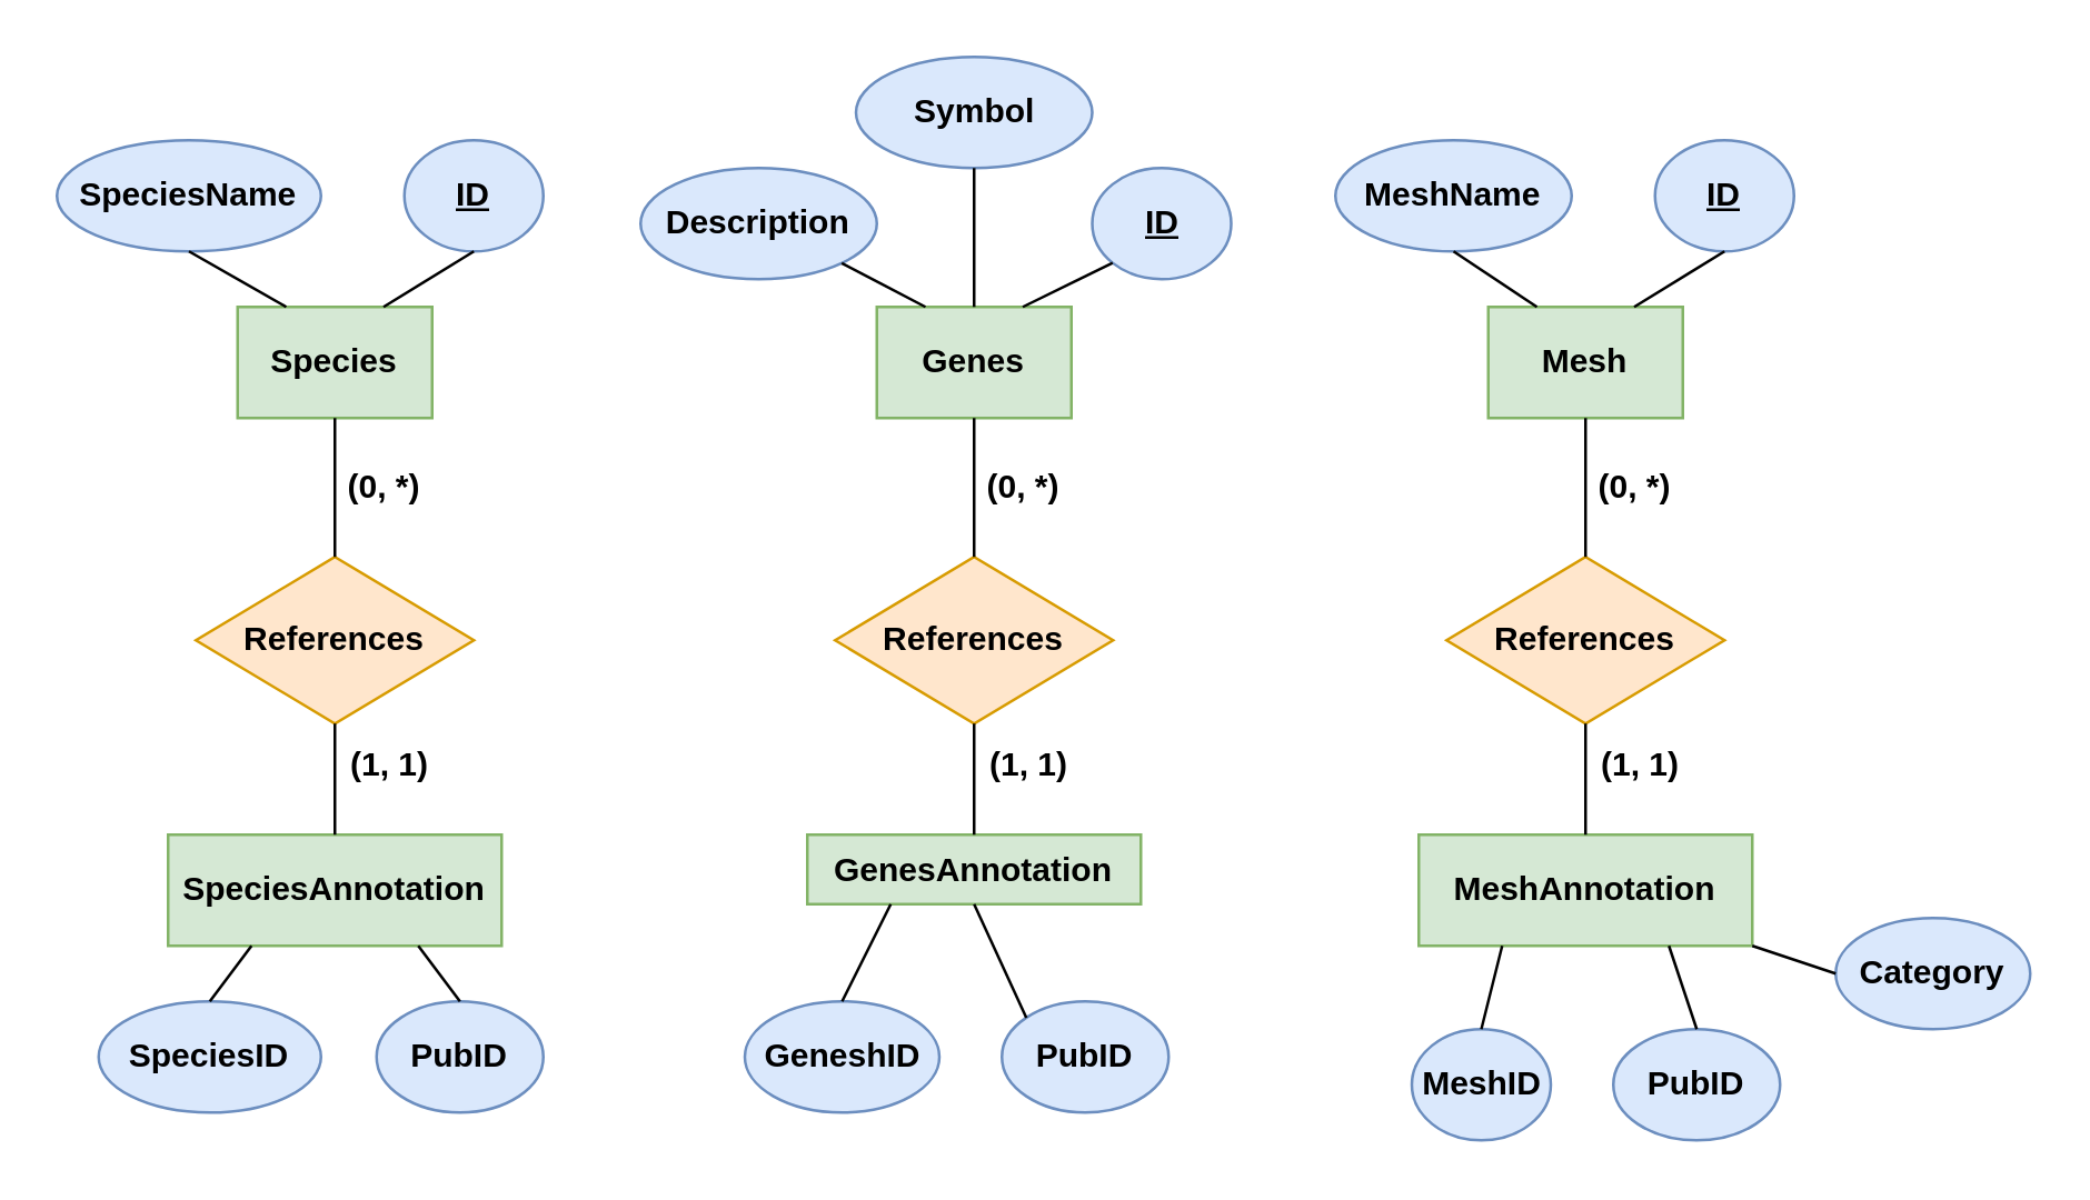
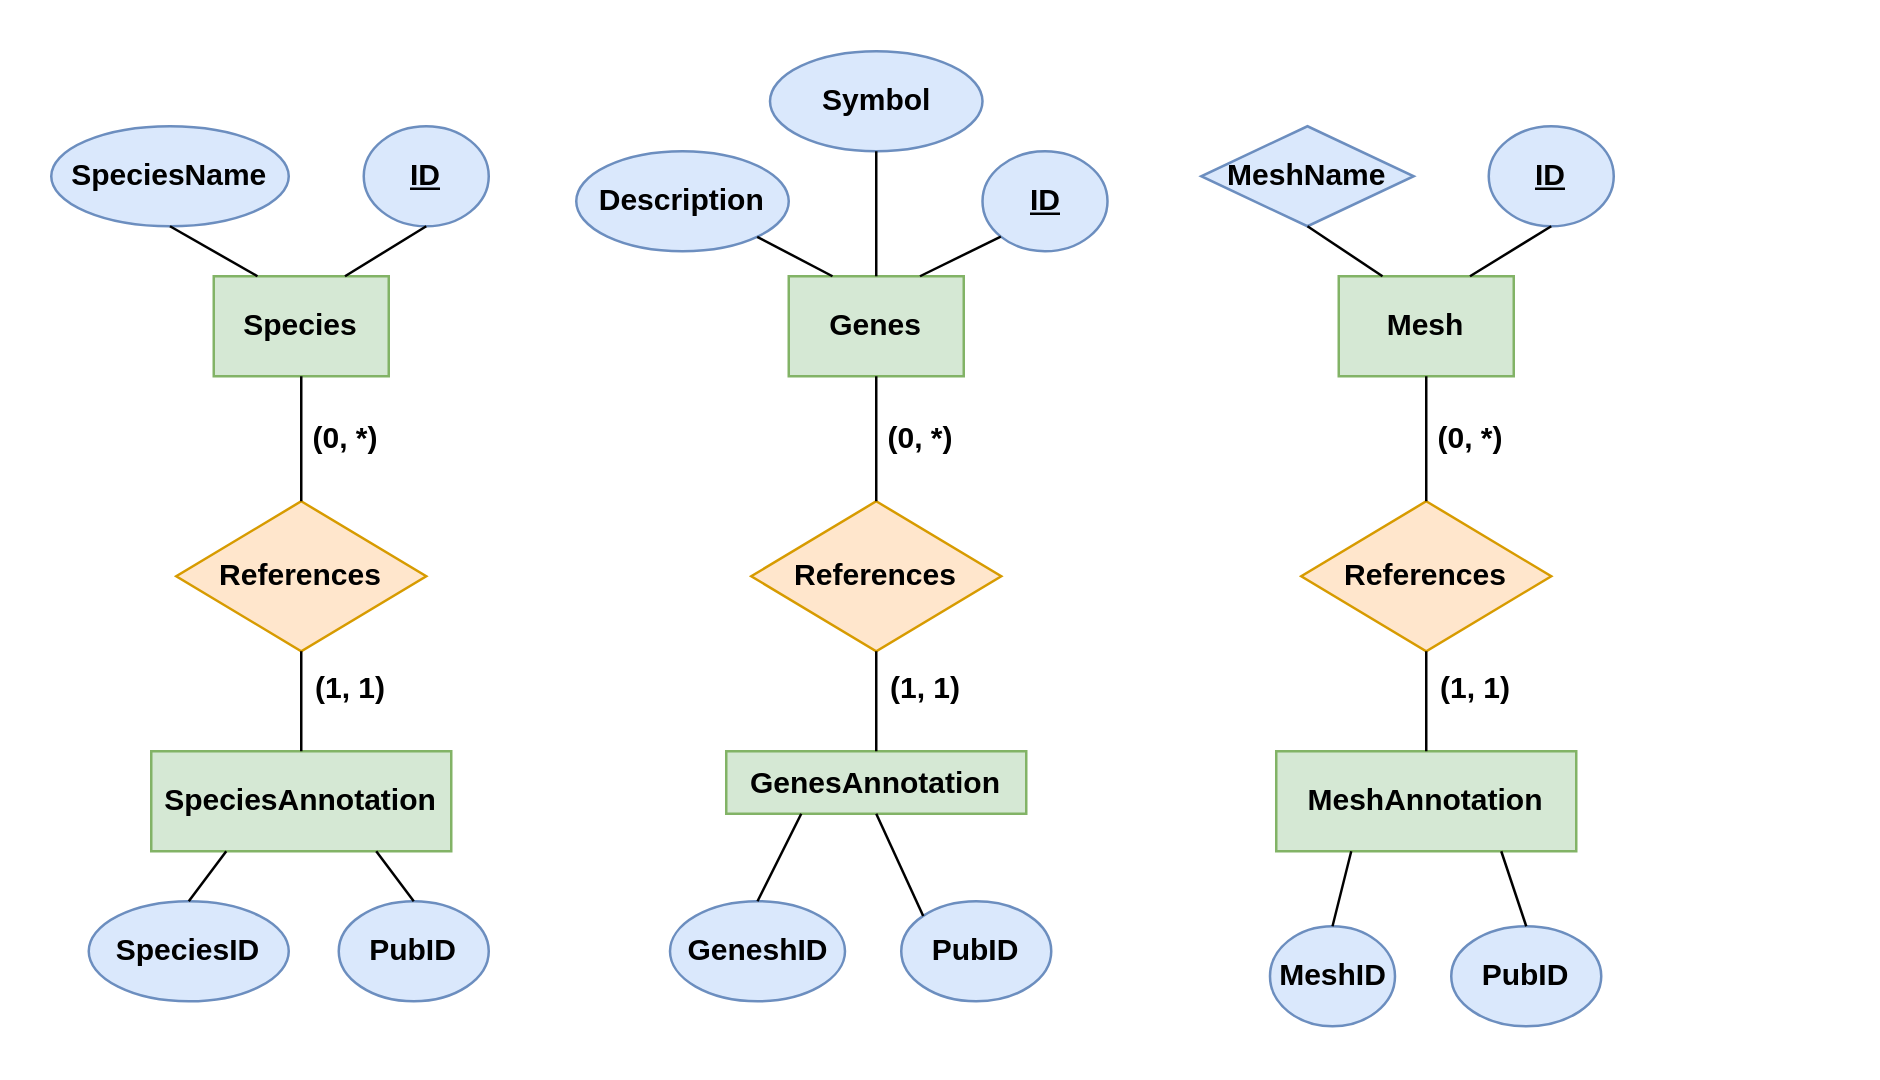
  <mxCell id="0" />
  <mxCell id="1" parent="0" />
  <mxCell id="2" value="&lt;b&gt;MeshAnnotation&lt;/b&gt;" style="rounded=0;whiteSpace=wrap;html=1;fillColor=#d5e8d4;strokeColor=#82b366;" vertex="1" parent="1"><mxGeometry x="510" y="300" width="120" height="40" as="geometry" /></mxCell>
  <mxCell id="3" value="&lt;b&gt;Mesh&lt;/b&gt;" style="whiteSpace=wrap;html=1;fillColor=#d5e8d4;strokeColor=#82b366;" vertex="1" parent="1"><mxGeometry x="535" y="110" width="70" height="40" as="geometry" /></mxCell>
- <mxCell id="4" value="&lt;b&gt;MeshName&lt;/b&gt;" style="ellipse;whiteSpace=wrap;html=1;fillColor=#dae8fc;strokeColor=#6c8ebf;" vertex="1" parent="1"><mxGeometry x="480" y="50" width="85" height="40" as="geometry" /></mxCell>
+ <mxCell id="4" value="&lt;b&gt;MeshName&lt;/b&gt;" style="rhombus;whiteSpace=wrap;html=1;fillColor=#dae8fc;strokeColor=#6c8ebf;" vertex="1" parent="1"><mxGeometry x="480" y="50" width="85" height="40" as="geometry" /></mxCell>
  <mxCell id="5" value="&lt;b&gt;PubID&lt;/b&gt;" style="ellipse;whiteSpace=wrap;html=1;fillColor=#dae8fc;strokeColor=#6c8ebf;" vertex="1" parent="1"><mxGeometry x="580" y="370" width="60" height="40" as="geometry" /></mxCell>
  <mxCell id="6" value="&lt;b&gt;&lt;u&gt;ID&lt;/u&gt;&lt;/b&gt;" style="ellipse;whiteSpace=wrap;html=1;fillColor=#dae8fc;strokeColor=#6c8ebf;" vertex="1" parent="1"><mxGeometry x="595" y="50" width="50" height="40" as="geometry" /></mxCell>
  <mxCell id="7" value="&lt;b&gt;MeshID&lt;/b&gt;" style="ellipse;whiteSpace=wrap;html=1;fillColor=#dae8fc;strokeColor=#6c8ebf;" vertex="1" parent="1"><mxGeometry x="507.5" y="370" width="50" height="40" as="geometry" /></mxCell>
  <mxCell id="8" value="&lt;b&gt;References&lt;/b&gt;" style="rhombus;whiteSpace=wrap;html=1;fillColor=#ffe6cc;strokeColor=#d79b00;" vertex="1" parent="1"><mxGeometry x="520" y="200" width="100" height="60" as="geometry" /></mxCell>
  <mxCell id="9" value="" style="endArrow=none;html=1;rounded=0;entryX=0.5;entryY=1;entryDx=0;entryDy=0;exitX=0.5;exitY=0;exitDx=0;exitDy=0;" edge="1" parent="1" source="2" target="8"><mxGeometry width="50" height="50" relative="1" as="geometry"><mxPoint x="649.76" y="295" as="sourcePoint" /><mxPoint x="649.76" y="240" as="targetPoint" /></mxGeometry></mxCell>
  <mxCell id="10" value="" style="endArrow=none;html=1;rounded=0;entryX=0.5;entryY=1;entryDx=0;entryDy=0;exitX=0.5;exitY=0;exitDx=0;exitDy=0;" edge="1" parent="1" source="8" target="3"><mxGeometry width="50" height="50" relative="1" as="geometry"><mxPoint x="640" y="190" as="sourcePoint" /><mxPoint x="640" y="150" as="targetPoint" /></mxGeometry></mxCell>
  <mxCell id="11" value="" style="endArrow=none;html=1;rounded=0;exitX=0.75;exitY=0;exitDx=0;exitDy=0;entryX=0.5;entryY=1;entryDx=0;entryDy=0;" edge="1" parent="1" source="3" target="6"><mxGeometry width="50" height="50" relative="1" as="geometry"><mxPoint x="630" y="180" as="sourcePoint" /><mxPoint x="680" y="130" as="targetPoint" /></mxGeometry></mxCell>
  <mxCell id="12" value="" style="endArrow=none;html=1;rounded=0;entryX=0.5;entryY=1;entryDx=0;entryDy=0;exitX=0.25;exitY=0;exitDx=0;exitDy=0;" edge="1" parent="1" source="3" target="4"><mxGeometry width="50" height="50" relative="1" as="geometry"><mxPoint x="630" y="180" as="sourcePoint" /><mxPoint x="680" y="130" as="targetPoint" /></mxGeometry></mxCell>
  <mxCell id="13" value="" style="endArrow=none;html=1;rounded=0;entryX=0.25;entryY=1;entryDx=0;entryDy=0;exitX=0.5;exitY=0;exitDx=0;exitDy=0;" edge="1" parent="1" source="7" target="2"><mxGeometry width="50" height="50" relative="1" as="geometry"><mxPoint x="569.76" y="410" as="sourcePoint" /><mxPoint x="569.76" y="370" as="targetPoint" /></mxGeometry></mxCell>
  <mxCell id="14" value="" style="endArrow=none;html=1;rounded=0;exitX=0.75;exitY=1;exitDx=0;exitDy=0;entryX=0.5;entryY=0;entryDx=0;entryDy=0;" edge="1" parent="1" source="2" target="5"><mxGeometry width="50" height="50" relative="1" as="geometry"><mxPoint x="700" y="340" as="sourcePoint" /><mxPoint x="750" y="290" as="targetPoint" /></mxGeometry></mxCell>
  <mxCell id="15" value="&lt;b&gt;GenesAnnotation&lt;/b&gt;" style="rounded=0;whiteSpace=wrap;html=1;fillColor=#d5e8d4;strokeColor=#82b366;" vertex="1" parent="1"><mxGeometry x="290" y="300" width="120" height="25" as="geometry" /></mxCell>
  <mxCell id="16" value="&lt;b&gt;Genes&lt;/b&gt;" style="whiteSpace=wrap;html=1;fillColor=#d5e8d4;strokeColor=#82b366;" vertex="1" parent="1"><mxGeometry x="315" y="110" width="70" height="40" as="geometry" /></mxCell>
  <mxCell id="17" value="&lt;b&gt;Symbol&lt;/b&gt;" style="ellipse;whiteSpace=wrap;html=1;fillColor=#dae8fc;strokeColor=#6c8ebf;" vertex="1" parent="1"><mxGeometry x="307.5" y="20" width="85" height="40" as="geometry" /></mxCell>
  <mxCell id="18" value="&lt;b&gt;PubID&lt;/b&gt;" style="ellipse;whiteSpace=wrap;html=1;fillColor=#dae8fc;strokeColor=#6c8ebf;" vertex="1" parent="1"><mxGeometry x="360" y="360" width="60" height="40" as="geometry" /></mxCell>
  <mxCell id="19" value="&lt;b&gt;&lt;u&gt;ID&lt;/u&gt;&lt;/b&gt;" style="ellipse;whiteSpace=wrap;html=1;fillColor=#dae8fc;strokeColor=#6c8ebf;" vertex="1" parent="1"><mxGeometry x="392.5" y="60" width="50" height="40" as="geometry" /></mxCell>
  <mxCell id="20" value="&lt;b&gt;GeneshID&lt;/b&gt;" style="ellipse;whiteSpace=wrap;html=1;fillColor=#dae8fc;strokeColor=#6c8ebf;" vertex="1" parent="1"><mxGeometry x="267.5" y="360" width="70" height="40" as="geometry" /></mxCell>
  <mxCell id="21" value="&lt;b&gt;References&lt;/b&gt;" style="rhombus;whiteSpace=wrap;html=1;fillColor=#ffe6cc;strokeColor=#d79b00;" vertex="1" parent="1"><mxGeometry x="300" y="200" width="100" height="60" as="geometry" /></mxCell>
  <mxCell id="22" value="" style="endArrow=none;html=1;rounded=0;entryX=0.5;entryY=1;entryDx=0;entryDy=0;exitX=0.5;exitY=0;exitDx=0;exitDy=0;" edge="1" parent="1" source="15" target="21"><mxGeometry width="50" height="50" relative="1" as="geometry"><mxPoint x="429.76" y="295" as="sourcePoint" /><mxPoint x="429.76" y="240" as="targetPoint" /></mxGeometry></mxCell>
  <mxCell id="23" value="" style="endArrow=none;html=1;rounded=0;entryX=0.5;entryY=1;entryDx=0;entryDy=0;exitX=0.5;exitY=0;exitDx=0;exitDy=0;" edge="1" parent="1" source="21" target="16"><mxGeometry width="50" height="50" relative="1" as="geometry"><mxPoint x="420" y="190" as="sourcePoint" /><mxPoint x="420" y="150" as="targetPoint" /></mxGeometry></mxCell>
  <mxCell id="24" value="" style="endArrow=none;html=1;rounded=0;exitX=0.75;exitY=0;exitDx=0;exitDy=0;entryX=0;entryY=1;entryDx=0;entryDy=0;" edge="1" parent="1" source="16" target="19"><mxGeometry width="50" height="50" relative="1" as="geometry"><mxPoint x="410" y="180" as="sourcePoint" /><mxPoint x="460" y="130" as="targetPoint" /></mxGeometry></mxCell>
  <mxCell id="25" value="" style="endArrow=none;html=1;rounded=0;entryX=0.5;entryY=1;entryDx=0;entryDy=0;exitX=0.5;exitY=0;exitDx=0;exitDy=0;" edge="1" parent="1" source="16" target="17"><mxGeometry width="50" height="50" relative="1" as="geometry"><mxPoint x="410" y="180" as="sourcePoint" /><mxPoint x="460" y="130" as="targetPoint" /></mxGeometry></mxCell>
  <mxCell id="26" value="" style="endArrow=none;html=1;rounded=0;entryX=0.25;entryY=1;entryDx=0;entryDy=0;exitX=0.5;exitY=0;exitDx=0;exitDy=0;" edge="1" parent="1" source="20" target="15"><mxGeometry width="50" height="50" relative="1" as="geometry"><mxPoint x="349.76" y="410" as="sourcePoint" /><mxPoint x="349.76" y="370" as="targetPoint" /></mxGeometry></mxCell>
  <mxCell id="27" value="" style="endArrow=none;html=1;rounded=0;exitX=0.5;exitY=1;exitDx=0;exitDy=0;entryX=0;entryY=0;entryDx=0;entryDy=0;" edge="1" parent="1" source="15" target="18"><mxGeometry width="50" height="50" relative="1" as="geometry"><mxPoint x="480" y="340" as="sourcePoint" /><mxPoint x="530" y="290" as="targetPoint" /></mxGeometry></mxCell>
  <mxCell id="28" value="&lt;b&gt;SpeciesAnnotation&lt;/b&gt;" style="rounded=0;whiteSpace=wrap;html=1;fillColor=#d5e8d4;strokeColor=#82b366;" vertex="1" parent="1"><mxGeometry x="60" y="300" width="120" height="40" as="geometry" /></mxCell>
  <mxCell id="29" value="&lt;b&gt;Species&lt;/b&gt;" style="whiteSpace=wrap;html=1;fillColor=#d5e8d4;strokeColor=#82b366;" vertex="1" parent="1"><mxGeometry x="85" y="110" width="70" height="40" as="geometry" /></mxCell>
  <mxCell id="30" value="&lt;b&gt;SpeciesName&lt;/b&gt;" style="ellipse;whiteSpace=wrap;html=1;fillColor=#dae8fc;strokeColor=#6c8ebf;" vertex="1" parent="1"><mxGeometry x="20" y="50" width="95" height="40" as="geometry" /></mxCell>
  <mxCell id="31" value="&lt;b&gt;PubID&lt;/b&gt;" style="ellipse;whiteSpace=wrap;html=1;fillColor=#dae8fc;strokeColor=#6c8ebf;" vertex="1" parent="1"><mxGeometry x="135" y="360" width="60" height="40" as="geometry" /></mxCell>
  <mxCell id="32" value="&lt;b&gt;&lt;u&gt;ID&lt;/u&gt;&lt;/b&gt;" style="ellipse;whiteSpace=wrap;html=1;fillColor=#dae8fc;strokeColor=#6c8ebf;" vertex="1" parent="1"><mxGeometry x="145" y="50" width="50" height="40" as="geometry" /></mxCell>
  <mxCell id="33" value="&lt;b&gt;SpeciesID&lt;/b&gt;" style="ellipse;whiteSpace=wrap;html=1;fillColor=#dae8fc;strokeColor=#6c8ebf;" vertex="1" parent="1"><mxGeometry x="35" y="360" width="80" height="40" as="geometry" /></mxCell>
  <mxCell id="34" value="&lt;b&gt;References&lt;/b&gt;" style="rhombus;whiteSpace=wrap;html=1;fillColor=#ffe6cc;strokeColor=#d79b00;" vertex="1" parent="1"><mxGeometry x="70" y="200" width="100" height="60" as="geometry" /></mxCell>
  <mxCell id="35" value="" style="endArrow=none;html=1;rounded=0;entryX=0.5;entryY=1;entryDx=0;entryDy=0;exitX=0.5;exitY=0;exitDx=0;exitDy=0;" edge="1" parent="1" source="28" target="34"><mxGeometry width="50" height="50" relative="1" as="geometry"><mxPoint x="199.76" y="295" as="sourcePoint" /><mxPoint x="199.76" y="240" as="targetPoint" /></mxGeometry></mxCell>
  <mxCell id="36" value="" style="endArrow=none;html=1;rounded=0;entryX=0.5;entryY=1;entryDx=0;entryDy=0;exitX=0.5;exitY=0;exitDx=0;exitDy=0;" edge="1" parent="1" source="34" target="29"><mxGeometry width="50" height="50" relative="1" as="geometry"><mxPoint x="190" y="190" as="sourcePoint" /><mxPoint x="190" y="150" as="targetPoint" /></mxGeometry></mxCell>
  <mxCell id="37" value="" style="endArrow=none;html=1;rounded=0;exitX=0.75;exitY=0;exitDx=0;exitDy=0;entryX=0.5;entryY=1;entryDx=0;entryDy=0;" edge="1" parent="1" source="29" target="32"><mxGeometry width="50" height="50" relative="1" as="geometry"><mxPoint x="180" y="180" as="sourcePoint" /><mxPoint x="230" y="130" as="targetPoint" /></mxGeometry></mxCell>
  <mxCell id="38" value="" style="endArrow=none;html=1;rounded=0;entryX=0.5;entryY=1;entryDx=0;entryDy=0;exitX=0.25;exitY=0;exitDx=0;exitDy=0;" edge="1" parent="1" source="29" target="30"><mxGeometry width="50" height="50" relative="1" as="geometry"><mxPoint x="180" y="180" as="sourcePoint" /><mxPoint x="230" y="130" as="targetPoint" /></mxGeometry></mxCell>
  <mxCell id="39" value="" style="endArrow=none;html=1;rounded=0;entryX=0.25;entryY=1;entryDx=0;entryDy=0;exitX=0.5;exitY=0;exitDx=0;exitDy=0;" edge="1" parent="1" source="33" target="28"><mxGeometry width="50" height="50" relative="1" as="geometry"><mxPoint x="119.76" y="410" as="sourcePoint" /><mxPoint x="119.76" y="370" as="targetPoint" /></mxGeometry></mxCell>
  <mxCell id="40" value="" style="endArrow=none;html=1;rounded=0;exitX=0.75;exitY=1;exitDx=0;exitDy=0;entryX=0.5;entryY=0;entryDx=0;entryDy=0;" edge="1" parent="1" source="28" target="31"><mxGeometry width="50" height="50" relative="1" as="geometry"><mxPoint x="250" y="340" as="sourcePoint" /><mxPoint x="300" y="290" as="targetPoint" /></mxGeometry></mxCell>
- <mxCell id="41" value="&lt;b&gt;Category&lt;/b&gt;" style="ellipse;whiteSpace=wrap;html=1;fillColor=#dae8fc;strokeColor=#6c8ebf;" vertex="1" parent="1"><mxGeometry x="660" y="330" width="70" height="40" as="geometry" /></mxCell>
- <mxCell id="42" value="" style="endArrow=none;html=1;rounded=0;exitX=0;exitY=0.5;exitDx=0;exitDy=0;entryX=1;entryY=1;entryDx=0;entryDy=0;" edge="1" parent="1" source="41" target="2"><mxGeometry width="50" height="50" relative="1" as="geometry"><mxPoint x="510" y="260" as="sourcePoint" /><mxPoint x="560" y="210" as="targetPoint" /><Array as="points"><mxPoint x="630" y="340" /></Array></mxGeometry></mxCell>
  <mxCell id="43" value="&lt;b&gt;Description&lt;/b&gt;" style="ellipse;whiteSpace=wrap;html=1;fillColor=#dae8fc;strokeColor=#6c8ebf;" vertex="1" parent="1"><mxGeometry x="230" y="60" width="85" height="40" as="geometry" /></mxCell>
  <mxCell id="44" value="" style="endArrow=none;html=1;rounded=0;exitX=1;exitY=1;exitDx=0;exitDy=0;entryX=0.25;entryY=0;entryDx=0;entryDy=0;" edge="1" parent="1" source="43" target="16"><mxGeometry width="50" height="50" relative="1" as="geometry"><mxPoint x="400" y="190" as="sourcePoint" /><mxPoint x="450" y="140" as="targetPoint" /></mxGeometry></mxCell>
  <mxCell id="45" value="&lt;b&gt;(0, *)&lt;br&gt;&lt;/b&gt;" style="text;html=1;strokeColor=none;fillColor=none;align=center;verticalAlign=middle;whiteSpace=wrap;rounded=0;" vertex="1" parent="1"><mxGeometry x="337.5" y="160" width="60" height="30" as="geometry" /></mxCell>
  <mxCell id="46" value="&lt;b&gt;(1, 1)&lt;br&gt;&lt;/b&gt;" style="text;html=1;strokeColor=none;fillColor=none;align=center;verticalAlign=middle;whiteSpace=wrap;rounded=0;" vertex="1" parent="1"><mxGeometry x="340" y="260" width="60" height="30" as="geometry" /></mxCell>
  <mxCell id="47" value="&lt;b&gt;(0, *)&lt;br&gt;&lt;/b&gt;" style="text;html=1;strokeColor=none;fillColor=none;align=center;verticalAlign=middle;whiteSpace=wrap;rounded=0;" vertex="1" parent="1"><mxGeometry x="107.5" y="160" width="60" height="30" as="geometry" /></mxCell>
  <mxCell id="48" value="&lt;b&gt;(1, 1)&lt;br&gt;&lt;/b&gt;" style="text;html=1;strokeColor=none;fillColor=none;align=center;verticalAlign=middle;whiteSpace=wrap;rounded=0;" vertex="1" parent="1"><mxGeometry x="110" y="260" width="60" height="30" as="geometry" /></mxCell>
  <mxCell id="49" value="&lt;b&gt;(0, *)&lt;br&gt;&lt;/b&gt;" style="text;html=1;strokeColor=none;fillColor=none;align=center;verticalAlign=middle;whiteSpace=wrap;rounded=0;" vertex="1" parent="1"><mxGeometry x="557.5" y="160" width="60" height="30" as="geometry" /></mxCell>
  <mxCell id="50" value="&lt;b&gt;(1, 1)&lt;br&gt;&lt;/b&gt;" style="text;html=1;strokeColor=none;fillColor=none;align=center;verticalAlign=middle;whiteSpace=wrap;rounded=0;" vertex="1" parent="1"><mxGeometry x="560" y="260" width="60" height="30" as="geometry" /></mxCell>
